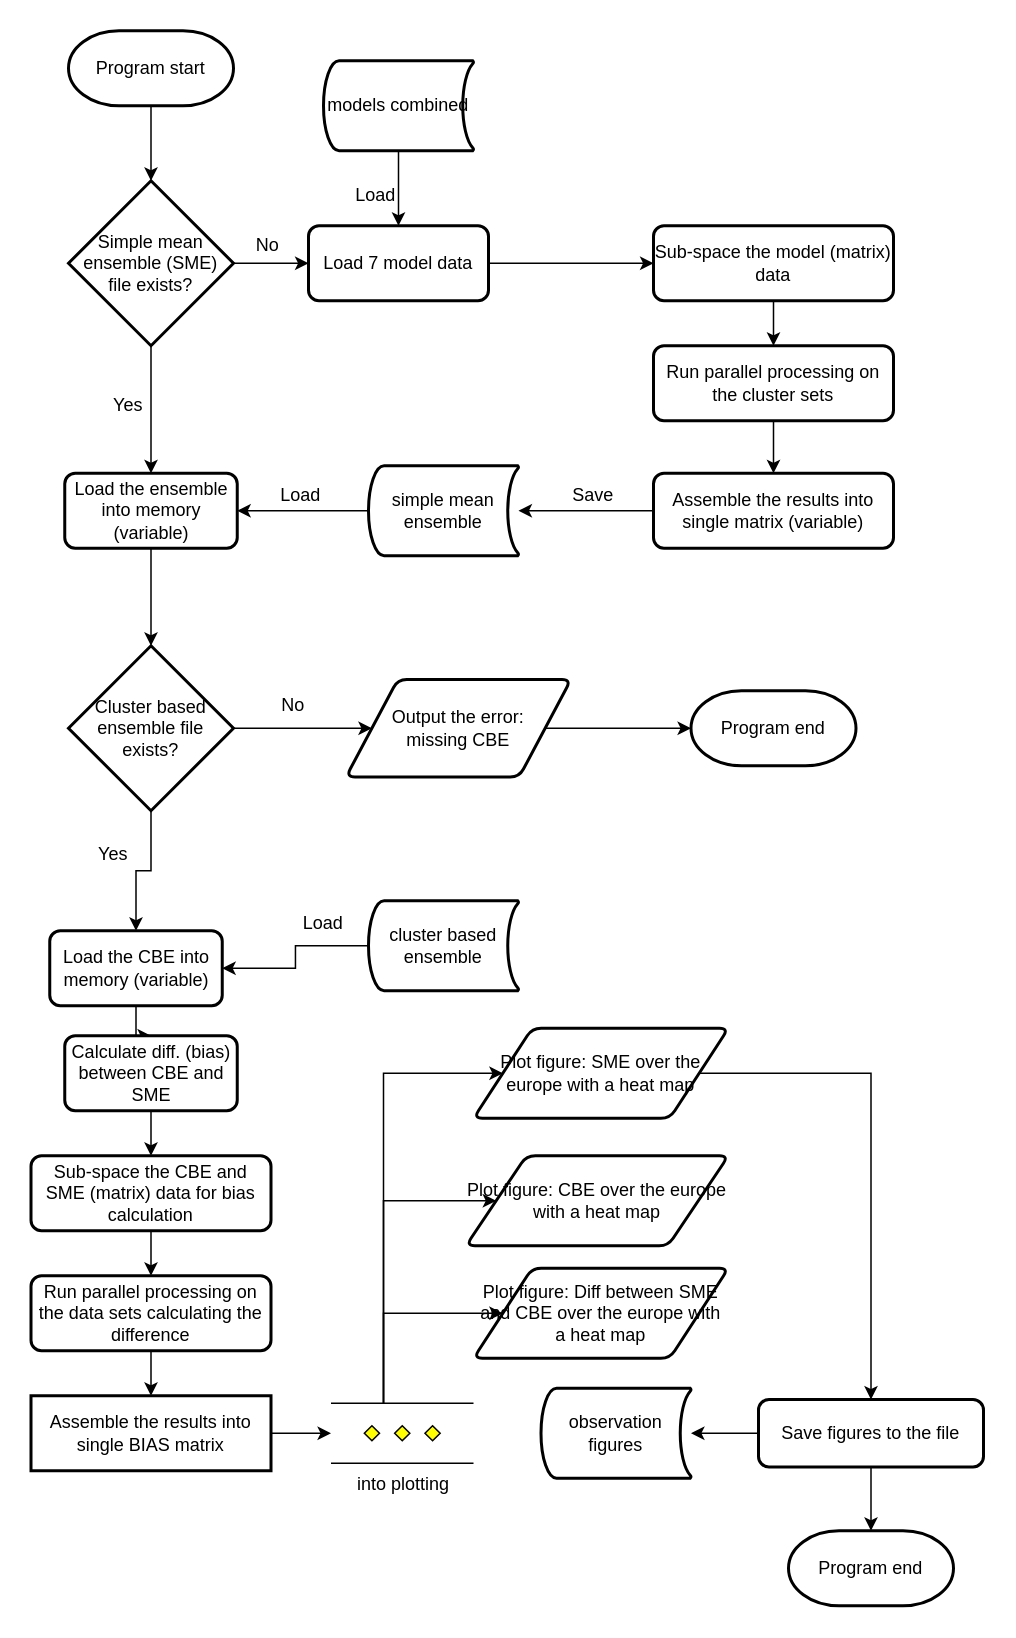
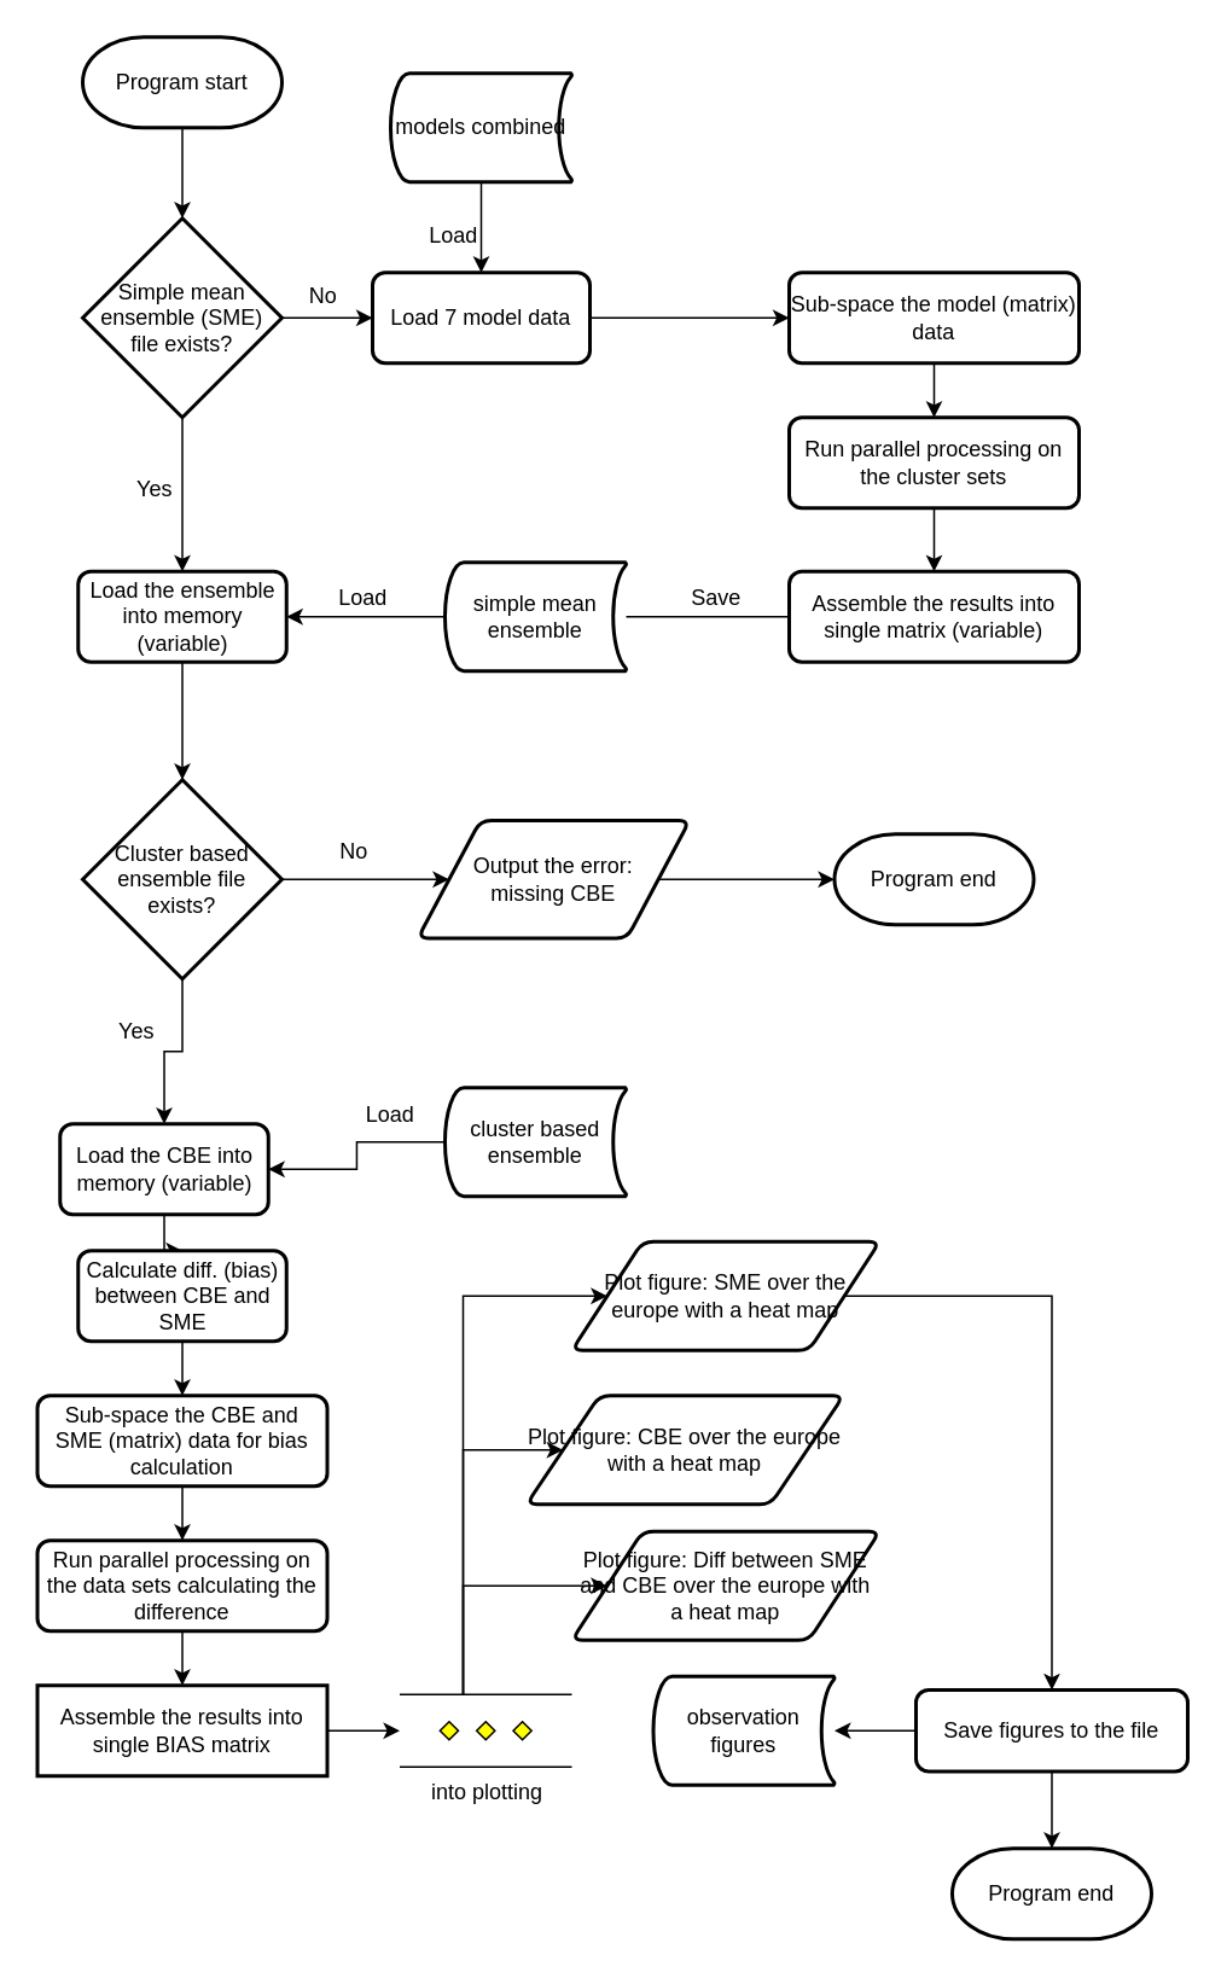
  <mxCell id="0" />
  <mxCell id="1" parent="0" />
  <mxCell id="2" style="edgeStyle=orthogonalEdgeStyle;rounded=0;orthogonalLoop=1;jettySize=auto;html=1;entryX=0.5;entryY=0;entryDx=0;entryDy=0;entryPerimeter=0;" edge="1" parent="1" source="3" target="6"><mxGeometry relative="1" as="geometry" /></mxCell>
  <mxCell id="3" value="Program start" style="strokeWidth=2;html=1;shape=mxgraph.flowchart.terminator;whiteSpace=wrap;" vertex="1" parent="1"><mxGeometry x="45" y="20" width="110" height="50" as="geometry" /></mxCell>
  <mxCell id="4" style="edgeStyle=orthogonalEdgeStyle;rounded=0;orthogonalLoop=1;jettySize=auto;html=1;" edge="1" parent="1" source="6" target="8"><mxGeometry relative="1" as="geometry" /></mxCell>
  <mxCell id="5" style="edgeStyle=orthogonalEdgeStyle;rounded=0;orthogonalLoop=1;jettySize=auto;html=1;" edge="1" parent="1" source="6" target="26"><mxGeometry relative="1" as="geometry" /></mxCell>
  <mxCell id="6" value="Simple mean ensemble (SME) file exists?" style="strokeWidth=2;html=1;shape=mxgraph.flowchart.decision;whiteSpace=wrap;" vertex="1" parent="1"><mxGeometry x="45" y="120" width="110" height="110" as="geometry" /></mxCell>
  <mxCell id="7" style="edgeStyle=orthogonalEdgeStyle;rounded=0;orthogonalLoop=1;jettySize=auto;html=1;entryX=0.5;entryY=0;entryDx=0;entryDy=0;entryPerimeter=0;" edge="1" parent="1" source="8" target="17"><mxGeometry relative="1" as="geometry" /></mxCell>
  <mxCell id="8" value="Load the ensemble into memory (variable)" style="rounded=1;whiteSpace=wrap;html=1;absoluteArcSize=1;arcSize=14;strokeWidth=2;" vertex="1" parent="1"><mxGeometry x="42.5" y="315" width="115" height="50" as="geometry" /></mxCell>
  <mxCell id="9" value="Yes" style="text;html=1;strokeColor=none;fillColor=none;align=center;verticalAlign=middle;whiteSpace=wrap;rounded=0;" vertex="1" parent="1"><mxGeometry x="65" y="260" width="40" height="20" as="geometry" /></mxCell>
  <mxCell id="10" style="edgeStyle=orthogonalEdgeStyle;rounded=0;orthogonalLoop=1;jettySize=auto;html=1;" edge="1" parent="1" source="11" target="29"><mxGeometry relative="1" as="geometry" /></mxCell>
  <mxCell id="11" value="Sub-space the model (matrix) data" style="rounded=1;whiteSpace=wrap;html=1;absoluteArcSize=1;arcSize=14;strokeWidth=2;" vertex="1" parent="1"><mxGeometry x="435" y="150" width="160" height="50" as="geometry" /></mxCell>
  <mxCell id="12" value="No" style="text;html=1;strokeColor=none;fillColor=none;align=center;verticalAlign=middle;whiteSpace=wrap;rounded=0;" vertex="1" parent="1"><mxGeometry x="157.5" y="153" width="40" height="20" as="geometry" /></mxCell>
  <mxCell id="13" value="Load" style="text;html=1;strokeColor=none;fillColor=none;align=center;verticalAlign=middle;whiteSpace=wrap;rounded=0;" vertex="1" parent="1"><mxGeometry x="180" y="320" width="40" height="20" as="geometry" /></mxCell>
  <mxCell id="14" value="Save" style="text;html=1;strokeColor=none;fillColor=none;align=center;verticalAlign=middle;whiteSpace=wrap;rounded=0;" vertex="1" parent="1"><mxGeometry x="375" y="320" width="40" height="20" as="geometry" /></mxCell>
  <mxCell id="15" style="edgeStyle=orthogonalEdgeStyle;rounded=0;orthogonalLoop=1;jettySize=auto;html=1;" edge="1" parent="1" source="17" target="19"><mxGeometry relative="1" as="geometry" /></mxCell>
  <mxCell id="16" style="edgeStyle=orthogonalEdgeStyle;rounded=0;orthogonalLoop=1;jettySize=auto;html=1;" edge="1" parent="1" source="17" target="22"><mxGeometry relative="1" as="geometry" /></mxCell>
  <mxCell id="17" value="Cluster based ensemble file exists?" style="strokeWidth=2;html=1;shape=mxgraph.flowchart.decision;whiteSpace=wrap;" vertex="1" parent="1"><mxGeometry x="45" y="430" width="110" height="110" as="geometry" /></mxCell>
  <mxCell id="18" style="edgeStyle=orthogonalEdgeStyle;rounded=0;orthogonalLoop=1;jettySize=auto;html=1;" edge="1" parent="1" source="19" target="32"><mxGeometry relative="1" as="geometry" /></mxCell>
  <mxCell id="19" value="Output the error:&lt;br&gt;missing CBE" style="shape=parallelogram;html=1;strokeWidth=2;perimeter=parallelogramPerimeter;whiteSpace=wrap;rounded=1;arcSize=12;size=0.23;" vertex="1" parent="1"><mxGeometry x="230" y="452.5" width="150" height="65" as="geometry" /></mxCell>
  <mxCell id="20" value="No" style="text;html=1;strokeColor=none;fillColor=none;align=center;verticalAlign=middle;whiteSpace=wrap;rounded=0;" vertex="1" parent="1"><mxGeometry x="175" y="460" width="40" height="20" as="geometry" /></mxCell>
  <mxCell id="21" style="edgeStyle=orthogonalEdgeStyle;rounded=0;orthogonalLoop=1;jettySize=auto;html=1;" edge="1" parent="1" source="22" target="34"><mxGeometry relative="1" as="geometry" /></mxCell>
  <mxCell id="22" value="Load the CBE into memory (variable)" style="rounded=1;whiteSpace=wrap;html=1;absoluteArcSize=1;arcSize=14;strokeWidth=2;" vertex="1" parent="1"><mxGeometry x="32.5" y="620" width="115" height="50" as="geometry" /></mxCell>
  <mxCell id="23" value="Load" style="text;html=1;strokeColor=none;fillColor=none;align=center;verticalAlign=middle;whiteSpace=wrap;rounded=0;" vertex="1" parent="1"><mxGeometry x="195" y="605" width="40" height="20" as="geometry" /></mxCell>
  <mxCell id="24" value="Yes" style="text;html=1;strokeColor=none;fillColor=none;align=center;verticalAlign=middle;whiteSpace=wrap;rounded=0;" vertex="1" parent="1"><mxGeometry x="55" y="559" width="40" height="20" as="geometry" /></mxCell>
  <mxCell id="25" style="edgeStyle=orthogonalEdgeStyle;rounded=0;orthogonalLoop=1;jettySize=auto;html=1;entryX=0;entryY=0.5;entryDx=0;entryDy=0;" edge="1" parent="1" source="26" target="11"><mxGeometry relative="1" as="geometry" /></mxCell>
  <mxCell id="26" value="Load 7 model data" style="rounded=1;whiteSpace=wrap;html=1;absoluteArcSize=1;arcSize=14;strokeWidth=2;" vertex="1" parent="1"><mxGeometry x="205" y="150" width="120" height="50" as="geometry" /></mxCell>
  <mxCell id="27" value="Load" style="text;html=1;strokeColor=none;fillColor=none;align=center;verticalAlign=middle;whiteSpace=wrap;rounded=0;" vertex="1" parent="1"><mxGeometry x="230" y="120" width="40" height="20" as="geometry" /></mxCell>
  <mxCell id="28" style="edgeStyle=orthogonalEdgeStyle;rounded=0;orthogonalLoop=1;jettySize=auto;html=1;" edge="1" parent="1" source="29" target="31"><mxGeometry relative="1" as="geometry" /></mxCell>
  <mxCell id="29" value="Run parallel processing on the cluster sets" style="rounded=1;whiteSpace=wrap;html=1;absoluteArcSize=1;arcSize=14;strokeWidth=2;" vertex="1" parent="1"><mxGeometry x="435" y="230" width="160" height="50" as="geometry" /></mxCell>
- <mxCell id="30" style="edgeStyle=orthogonalEdgeStyle;rounded=0;orthogonalLoop=1;jettySize=auto;html=1;" edge="1" parent="1" source="31" target="44"><mxGeometry relative="1" as="geometry" /></mxCell>
+ <mxCell id="30" style="edgeStyle=orthogonalEdgeStyle;rounded=0;orthogonalLoop=1;jettySize=auto;html=1;endArrow=none;" edge="1" parent="1" source="31" target="44"><mxGeometry relative="1" as="geometry" /></mxCell>
  <mxCell id="31" value="Assemble the results into single matrix (variable)" style="rounded=1;whiteSpace=wrap;html=1;absoluteArcSize=1;arcSize=14;strokeWidth=2;" vertex="1" parent="1"><mxGeometry x="435" y="315" width="160" height="50" as="geometry" /></mxCell>
  <mxCell id="32" value="Program end" style="strokeWidth=2;html=1;shape=mxgraph.flowchart.terminator;whiteSpace=wrap;" vertex="1" parent="1"><mxGeometry x="460" y="460" width="110" height="50" as="geometry" /></mxCell>
  <mxCell id="33" style="edgeStyle=orthogonalEdgeStyle;rounded=0;orthogonalLoop=1;jettySize=auto;html=1;" edge="1" parent="1" source="34" target="36"><mxGeometry relative="1" as="geometry" /></mxCell>
  <mxCell id="34" value="Calculate diff. (bias) between CBE and SME" style="rounded=1;whiteSpace=wrap;html=1;absoluteArcSize=1;arcSize=14;strokeWidth=2;" vertex="1" parent="1"><mxGeometry x="42.5" y="690" width="115" height="50" as="geometry" /></mxCell>
  <mxCell id="35" style="edgeStyle=orthogonalEdgeStyle;rounded=0;orthogonalLoop=1;jettySize=auto;html=1;" edge="1" parent="1" source="36" target="38"><mxGeometry relative="1" as="geometry" /></mxCell>
  <mxCell id="36" value="Sub-space the CBE and SME (matrix) data for bias calculation" style="rounded=1;whiteSpace=wrap;html=1;absoluteArcSize=1;arcSize=14;strokeWidth=2;" vertex="1" parent="1"><mxGeometry x="20" y="770" width="160" height="50" as="geometry" /></mxCell>
  <mxCell id="37" style="edgeStyle=orthogonalEdgeStyle;rounded=0;orthogonalLoop=1;jettySize=auto;html=1;" edge="1" parent="1" source="38" target="40"><mxGeometry relative="1" as="geometry" /></mxCell>
  <mxCell id="38" value="Run parallel processing on the data sets calculating the difference" style="rounded=1;whiteSpace=wrap;html=1;absoluteArcSize=1;arcSize=14;strokeWidth=2;" vertex="1" parent="1"><mxGeometry x="20" y="850" width="160" height="50" as="geometry" /></mxCell>
  <mxCell id="39" style="edgeStyle=orthogonalEdgeStyle;rounded=0;orthogonalLoop=1;jettySize=auto;html=1;entryX=0;entryY=0.5;entryDx=0;entryDy=0;entryPerimeter=0;" edge="1" parent="1" source="40" target="50"><mxGeometry relative="1" as="geometry" /></mxCell>
  <mxCell id="40" value="Assemble the results into single BIAS matrix" style="whiteSpace=wrap;html=1;absoluteArcSize=1;arcSize=14;strokeWidth=2;rounded=0;" vertex="1" parent="1"><mxGeometry x="20" y="930" width="160" height="50" as="geometry" /></mxCell>
  <mxCell id="41" style="edgeStyle=orthogonalEdgeStyle;rounded=0;orthogonalLoop=1;jettySize=auto;html=1;" edge="1" parent="1" source="42" target="22"><mxGeometry relative="1" as="geometry" /></mxCell>
  <mxCell id="42" value="&lt;span style=&quot;white-space: normal&quot;&gt;cluster based ensemble&lt;/span&gt;" style="strokeWidth=2;html=1;shape=mxgraph.flowchart.stored_data;whiteSpace=wrap;" vertex="1" parent="1"><mxGeometry x="245" y="600" width="100" height="60" as="geometry" /></mxCell>
  <mxCell id="43" style="edgeStyle=orthogonalEdgeStyle;rounded=0;orthogonalLoop=1;jettySize=auto;html=1;" edge="1" parent="1" source="44" target="8"><mxGeometry relative="1" as="geometry" /></mxCell>
  <mxCell id="44" value="&lt;span style=&quot;white-space: normal&quot;&gt;simple mean ensemble&lt;/span&gt;" style="strokeWidth=2;html=1;shape=mxgraph.flowchart.stored_data;whiteSpace=wrap;" vertex="1" parent="1"><mxGeometry x="245" y="310" width="100" height="60" as="geometry" /></mxCell>
  <mxCell id="45" style="edgeStyle=orthogonalEdgeStyle;rounded=0;orthogonalLoop=1;jettySize=auto;html=1;" edge="1" parent="1" source="46" target="26"><mxGeometry relative="1" as="geometry" /></mxCell>
  <mxCell id="46" value="&lt;span style=&quot;white-space: normal&quot;&gt;models combined&lt;/span&gt;" style="strokeWidth=2;html=1;shape=mxgraph.flowchart.stored_data;whiteSpace=wrap;" vertex="1" parent="1"><mxGeometry x="215" y="40" width="100" height="60" as="geometry" /></mxCell>
  <mxCell id="47" style="edgeStyle=orthogonalEdgeStyle;rounded=0;orthogonalLoop=1;jettySize=auto;html=1;entryX=0;entryY=0.5;entryDx=0;entryDy=0;" edge="1" parent="1" source="50" target="53"><mxGeometry relative="1" as="geometry"><Array as="points"><mxPoint x="255" y="800" /></Array></mxGeometry></mxCell>
  <mxCell id="48" style="edgeStyle=orthogonalEdgeStyle;rounded=0;orthogonalLoop=1;jettySize=auto;html=1;entryX=0;entryY=0.5;entryDx=0;entryDy=0;" edge="1" parent="1" source="50" target="52"><mxGeometry relative="1" as="geometry"><Array as="points"><mxPoint x="255" y="715" /></Array></mxGeometry></mxCell>
  <mxCell id="49" style="edgeStyle=orthogonalEdgeStyle;rounded=0;orthogonalLoop=1;jettySize=auto;html=1;entryX=0;entryY=0.5;entryDx=0;entryDy=0;" edge="1" parent="1" source="50" target="54"><mxGeometry relative="1" as="geometry"><Array as="points"><mxPoint x="255" y="875" /></Array></mxGeometry></mxCell>
  <mxCell id="50" value="into plotting" style="verticalLabelPosition=bottom;verticalAlign=top;html=1;shape=mxgraph.flowchart.parallel_mode;pointerEvents=1" vertex="1" parent="1"><mxGeometry x="220" y="935" width="95" height="40" as="geometry" /></mxCell>
  <mxCell id="51" style="edgeStyle=orthogonalEdgeStyle;rounded=0;orthogonalLoop=1;jettySize=auto;html=1;" edge="1" parent="1" source="52" target="57"><mxGeometry relative="1" as="geometry" /></mxCell>
  <mxCell id="52" value="&lt;span style=&quot;white-space: normal&quot;&gt;Plot figure: SME over the europe with a heat map&lt;/span&gt;" style="shape=parallelogram;html=1;strokeWidth=2;perimeter=parallelogramPerimeter;whiteSpace=wrap;rounded=1;arcSize=12;size=0.23;" vertex="1" parent="1"><mxGeometry x="315" y="685" width="170" height="60" as="geometry" /></mxCell>
- <mxCell id="53" value="Plot figure: CBE over the europe with a heat map" style="shape=parallelogram;html=1;strokeWidth=2;perimeter=parallelogramPerimeter;whiteSpace=wrap;rounded=1;arcSize=12;size=0.23;" vertex="1" parent="1"><mxGeometry x="310" y="770" width="175" height="60" as="geometry" /></mxCell>
+ <mxCell id="53" value="Plot figure: CBE over the europe with a heat map" style="shape=parallelogram;html=1;strokeWidth=2;perimeter=parallelogramPerimeter;whiteSpace=wrap;rounded=1;arcSize=12;size=0.23;" vertex="1" parent="1"><mxGeometry x="290" y="770" width="175" height="60" as="geometry" /></mxCell>
  <mxCell id="54" value="Plot figure: Diff between SME and CBE over the europe with a heat map" style="shape=parallelogram;html=1;strokeWidth=2;perimeter=parallelogramPerimeter;whiteSpace=wrap;rounded=1;arcSize=12;size=0.23;" vertex="1" parent="1"><mxGeometry x="315" y="845" width="170" height="60" as="geometry" /></mxCell>
  <mxCell id="55" style="edgeStyle=orthogonalEdgeStyle;rounded=0;orthogonalLoop=1;jettySize=auto;html=1;" edge="1" parent="1" source="57" target="58"><mxGeometry relative="1" as="geometry" /></mxCell>
  <mxCell id="56" style="edgeStyle=orthogonalEdgeStyle;rounded=0;orthogonalLoop=1;jettySize=auto;html=1;" edge="1" parent="1" source="57" target="59"><mxGeometry relative="1" as="geometry" /></mxCell>
  <mxCell id="57" value="Save figures to the file" style="rounded=1;whiteSpace=wrap;html=1;absoluteArcSize=1;arcSize=14;strokeWidth=2;" vertex="1" parent="1"><mxGeometry x="505" y="932.5" width="150" height="45" as="geometry" /></mxCell>
  <mxCell id="58" value="observation figures" style="strokeWidth=2;html=1;shape=mxgraph.flowchart.stored_data;whiteSpace=wrap;" vertex="1" parent="1"><mxGeometry x="360" y="925" width="100" height="60" as="geometry" /></mxCell>
  <mxCell id="59" value="Program end" style="strokeWidth=2;html=1;shape=mxgraph.flowchart.terminator;whiteSpace=wrap;" vertex="1" parent="1"><mxGeometry x="525" y="1020" width="110" height="50" as="geometry" /></mxCell>
